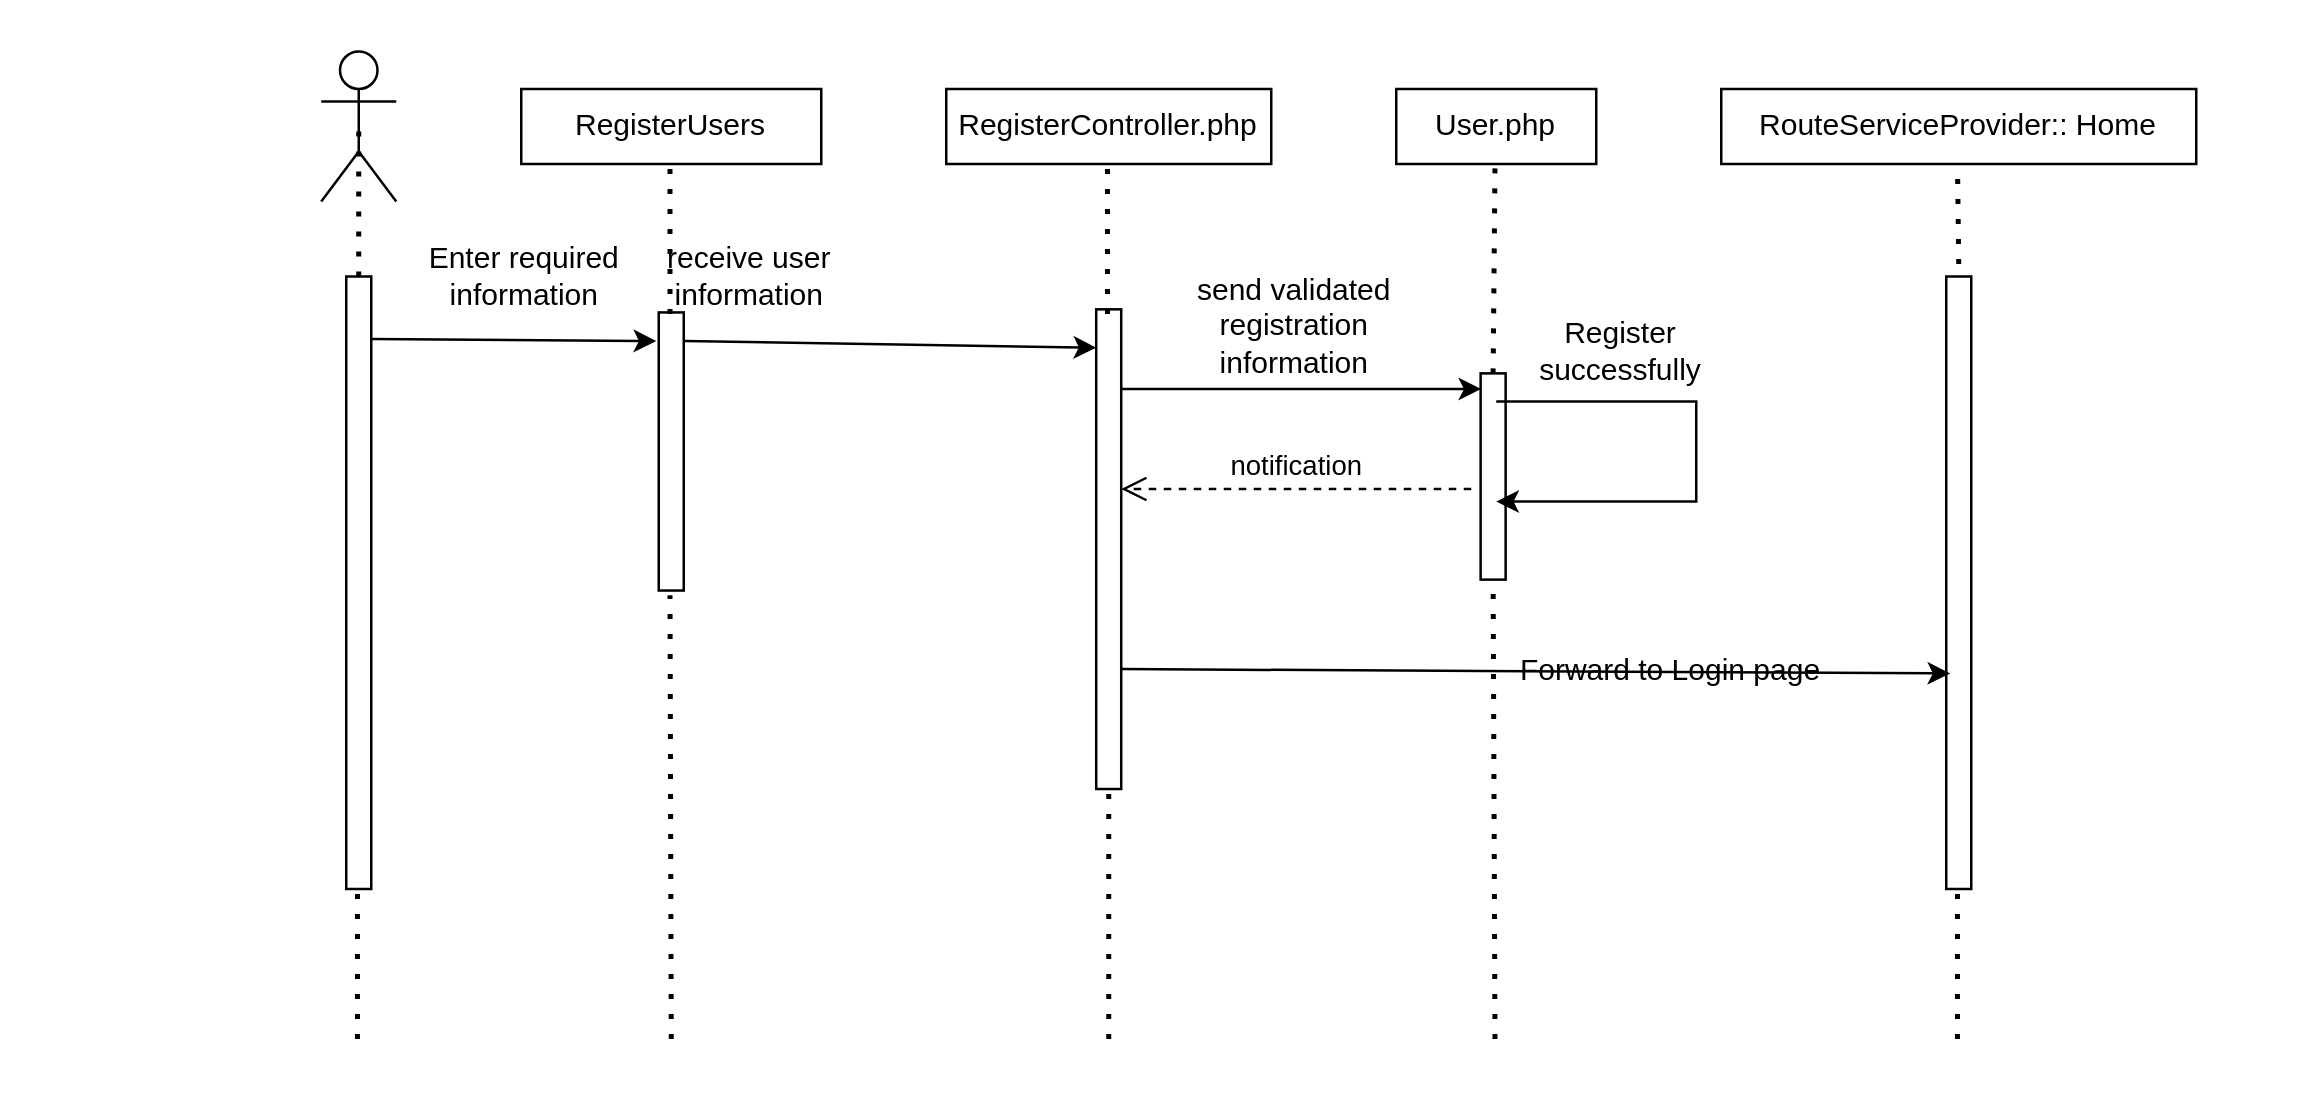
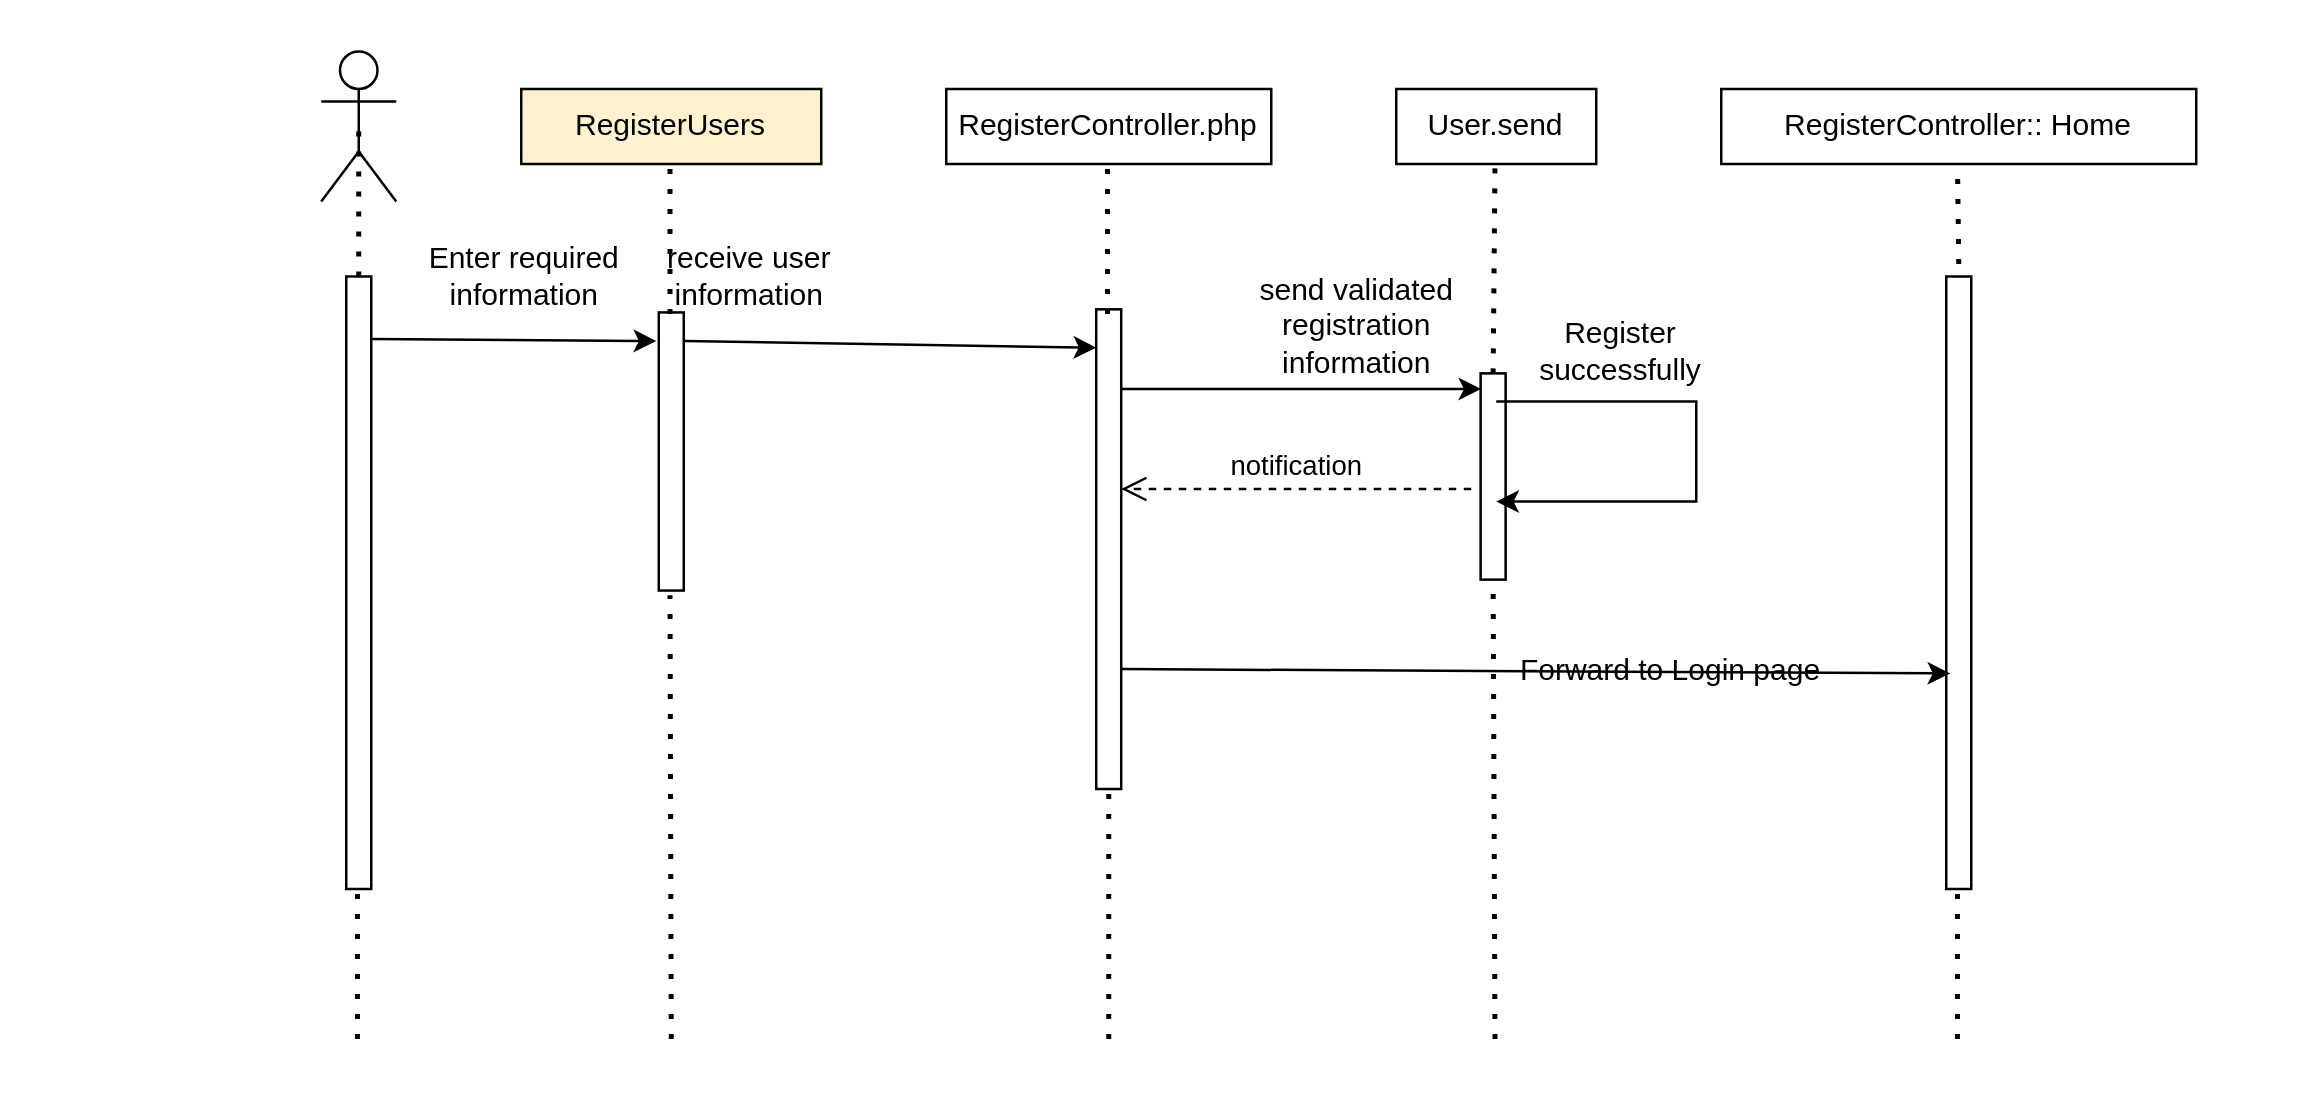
  <mxCell id="0" />
  <mxCell id="1" parent="0" />
  <mxCell id="2" value="" style="shape=umlActor;verticalLabelPosition=bottom;verticalAlign=top;html=1;outlineConnect=0;fillColor=#FFFFFF;" vertex="1" parent="1"><mxGeometry x="128" y="20" width="30" height="60" as="geometry" /></mxCell>
- <mxCell id="3" value="RegisterUsers" style="rounded=0;whiteSpace=wrap;html=1;fillColor=#FFFFFF;" vertex="1" parent="1"><mxGeometry x="208" y="35" width="120" height="30" as="geometry" /></mxCell>
+ <mxCell id="3" value="RegisterUsers" style="rounded=0;whiteSpace=wrap;html=1;fillColor=#fff2cc;" vertex="1" parent="1"><mxGeometry x="208" y="35" width="120" height="30" as="geometry" /></mxCell>
  <mxCell id="4" value="RegisterController.php" style="rounded=0;whiteSpace=wrap;html=1;fillColor=#FFFFFF;" vertex="1" parent="1"><mxGeometry x="378" y="35" width="130" height="30" as="geometry" /></mxCell>
- <mxCell id="5" value="User.php" style="rounded=0;whiteSpace=wrap;html=1;fillColor=#FFFFFF;" vertex="1" parent="1"><mxGeometry x="558" y="35" width="80" height="30" as="geometry" /></mxCell>
- <mxCell id="6" value="RouteServiceProvider:: Home" style="rounded=0;whiteSpace=wrap;html=1;fillColor=#FFFFFF;" vertex="1" parent="1"><mxGeometry x="688" y="35" width="190" height="30" as="geometry" /></mxCell>
+ <mxCell id="5" value="User.send" style="rounded=0;whiteSpace=wrap;html=1;fillColor=#FFFFFF;" vertex="1" parent="1"><mxGeometry x="558" y="35" width="80" height="30" as="geometry" /></mxCell>
+ <mxCell id="6" value="RegisterController:: Home" style="rounded=0;whiteSpace=wrap;html=1;fillColor=#FFFFFF;" vertex="1" parent="1"><mxGeometry x="688" y="35" width="190" height="30" as="geometry" /></mxCell>
  <mxCell id="7" value="" style="rounded=0;whiteSpace=wrap;html=1;fillColor=#FFFFFF;rotation=90;" vertex="1" parent="1"><mxGeometry x="20.5" y="227.5" width="245" height="10" as="geometry" /></mxCell>
  <mxCell id="8" value="" style="rounded=0;whiteSpace=wrap;html=1;fillColor=#FFFFFF;rotation=90;" vertex="1" parent="1"><mxGeometry x="212.37" y="175" width="111.25" height="10" as="geometry" /></mxCell>
  <mxCell id="9" value="" style="rounded=0;whiteSpace=wrap;html=1;fillColor=#FFFFFF;rotation=90;" vertex="1" parent="1"><mxGeometry x="347.05" y="214.07" width="191.88" height="10" as="geometry" /></mxCell>
  <mxCell id="10" value="" style="rounded=0;whiteSpace=wrap;html=1;fillColor=#FFFFFF;rotation=90;" vertex="1" parent="1"><mxGeometry x="555.5" y="185" width="82.5" height="10" as="geometry" /></mxCell>
  <mxCell id="11" value="" style="rounded=0;whiteSpace=wrap;html=1;fillColor=#FFFFFF;rotation=90;" vertex="1" parent="1"><mxGeometry x="660.5" y="227.5" width="245" height="10" as="geometry" /></mxCell>
  <mxCell id="12" value="" style="endArrow=classic;html=1;rounded=0;exitX=0.102;exitY=0;exitDx=0;exitDy=0;exitPerimeter=0;entryX=0.103;entryY=1.1;entryDx=0;entryDy=0;entryPerimeter=0;" edge="1" parent="1" source="7" target="8"><mxGeometry width="50" height="50" relative="1" as="geometry"><mxPoint x="508" y="245" as="sourcePoint" /><mxPoint x="558" y="195" as="targetPoint" /></mxGeometry></mxCell>
  <mxCell id="13" value="Enter required information" style="text;html=1;strokeColor=none;fillColor=none;align=center;verticalAlign=middle;whiteSpace=wrap;rounded=0;" vertex="1" parent="1"><mxGeometry x="168" y="95" width="82.5" height="30" as="geometry" /></mxCell>
  <mxCell id="14" value="receive user information" style="text;html=1;strokeColor=none;fillColor=none;align=center;verticalAlign=middle;whiteSpace=wrap;rounded=0;" vertex="1" parent="1"><mxGeometry x="258" y="95" width="82.5" height="30" as="geometry" /></mxCell>
  <mxCell id="15" value="" style="endArrow=classic;html=1;rounded=0;exitX=0.103;exitY=-0.02;exitDx=0;exitDy=0;exitPerimeter=0;entryX=0.08;entryY=0.999;entryDx=0;entryDy=0;entryPerimeter=0;" edge="1" parent="1" source="8" target="9"><mxGeometry width="50" height="50" relative="1" as="geometry"><mxPoint x="508" y="235" as="sourcePoint" /><mxPoint x="558" y="185" as="targetPoint" /></mxGeometry></mxCell>
  <mxCell id="16" value="" style="endArrow=classic;html=1;rounded=0;entryX=0.103;entryY=1.08;entryDx=0;entryDy=0;entryPerimeter=0;" edge="1" parent="1"><mxGeometry width="50" height="50" relative="1" as="geometry"><mxPoint x="448" y="155" as="sourcePoint" /><mxPoint x="592" y="155.005" as="targetPoint" /></mxGeometry></mxCell>
- <mxCell id="17" value="send validated registration information" style="text;html=1;strokeColor=none;fillColor=none;align=center;verticalAlign=middle;whiteSpace=wrap;rounded=0;" vertex="1" parent="1"><mxGeometry x="475.5" y="115" width="82.5" height="30" as="geometry" /></mxCell>
+ <mxCell id="17" value="send validated registration information" style="text;html=1;strokeColor=none;fillColor=none;align=center;verticalAlign=middle;whiteSpace=wrap;rounded=0;" vertex="1" parent="1"><mxGeometry x="500.5" y="115" width="82.5" height="30" as="geometry" /></mxCell>
  <mxCell id="18" value="" style="endArrow=none;dashed=1;html=1;dashPattern=1 3;strokeWidth=2;rounded=0;entryX=0.5;entryY=0.5;entryDx=0;entryDy=0;entryPerimeter=0;exitX=0;exitY=0.5;exitDx=0;exitDy=0;" edge="1" parent="1" source="7" target="2"><mxGeometry width="50" height="50" relative="1" as="geometry"><mxPoint x="78" y="145" as="sourcePoint" /><mxPoint x="128" y="95" as="targetPoint" /></mxGeometry></mxCell>
  <mxCell id="19" value="" style="endArrow=none;dashed=1;html=1;dashPattern=1 3;strokeWidth=2;rounded=0;entryX=0.5;entryY=0.5;entryDx=0;entryDy=0;entryPerimeter=0;exitX=0;exitY=0.5;exitDx=0;exitDy=0;" edge="1" parent="1"><mxGeometry width="50" height="50" relative="1" as="geometry"><mxPoint x="142.5" y="415" as="sourcePoint" /><mxPoint x="142.5" y="355" as="targetPoint" /></mxGeometry></mxCell>
  <mxCell id="20" value="" style="endArrow=none;dashed=1;html=1;dashPattern=1 3;strokeWidth=2;rounded=0;entryX=0.5;entryY=0.5;entryDx=0;entryDy=0;entryPerimeter=0;exitX=0;exitY=0.5;exitDx=0;exitDy=0;" edge="1" parent="1"><mxGeometry width="50" height="50" relative="1" as="geometry"><mxPoint x="267.5" y="125" as="sourcePoint" /><mxPoint x="267.5" y="65" as="targetPoint" /></mxGeometry></mxCell>
  <mxCell id="21" value="" style="endArrow=none;dashed=1;html=1;dashPattern=1 3;strokeWidth=2;rounded=0;entryX=0.5;entryY=0.5;entryDx=0;entryDy=0;entryPerimeter=0;" edge="1" parent="1"><mxGeometry width="50" height="50" relative="1" as="geometry"><mxPoint x="268" y="415" as="sourcePoint" /><mxPoint x="267.5" y="237.5" as="targetPoint" /></mxGeometry></mxCell>
  <mxCell id="22" value="" style="endArrow=none;dashed=1;html=1;dashPattern=1 3;strokeWidth=2;rounded=0;entryX=0.5;entryY=0.5;entryDx=0;entryDy=0;entryPerimeter=0;exitX=0;exitY=0.5;exitDx=0;exitDy=0;" edge="1" parent="1"><mxGeometry width="50" height="50" relative="1" as="geometry"><mxPoint x="442.49" y="125" as="sourcePoint" /><mxPoint x="442.49" y="65" as="targetPoint" /></mxGeometry></mxCell>
  <mxCell id="23" value="" style="endArrow=none;dashed=1;html=1;dashPattern=1 3;strokeWidth=2;rounded=0;" edge="1" parent="1"><mxGeometry width="50" height="50" relative="1" as="geometry"><mxPoint x="443" y="415" as="sourcePoint" /><mxPoint x="443" y="315" as="targetPoint" /></mxGeometry></mxCell>
  <mxCell id="24" value="" style="endArrow=none;dashed=1;html=1;dashPattern=1 3;strokeWidth=2;rounded=0;entryX=0.5;entryY=0.5;entryDx=0;entryDy=0;entryPerimeter=0;exitX=0;exitY=0.5;exitDx=0;exitDy=0;" edge="1" parent="1" source="10"><mxGeometry width="50" height="50" relative="1" as="geometry"><mxPoint x="598" y="105" as="sourcePoint" /><mxPoint x="597.5" y="65" as="targetPoint" /></mxGeometry></mxCell>
  <mxCell id="25" value="" style="endArrow=none;dashed=1;html=1;dashPattern=1 3;strokeWidth=2;rounded=0;entryX=1;entryY=0.5;entryDx=0;entryDy=0;exitX=0;exitY=0.5;exitDx=0;exitDy=0;" edge="1" parent="1" target="10"><mxGeometry width="50" height="50" relative="1" as="geometry"><mxPoint x="597.5" y="415" as="sourcePoint" /><mxPoint x="597.5" y="355" as="targetPoint" /></mxGeometry></mxCell>
  <mxCell id="26" value="" style="endArrow=none;dashed=1;html=1;dashPattern=1 3;strokeWidth=2;rounded=0;entryX=0.5;entryY=0.5;entryDx=0;entryDy=0;entryPerimeter=0;" edge="1" parent="1"><mxGeometry width="50" height="50" relative="1" as="geometry"><mxPoint x="783" y="105" as="sourcePoint" /><mxPoint x="782.5" y="65" as="targetPoint" /></mxGeometry></mxCell>
  <mxCell id="27" value="" style="endArrow=none;dashed=1;html=1;dashPattern=1 3;strokeWidth=2;rounded=0;entryX=0.5;entryY=0.5;entryDx=0;entryDy=0;entryPerimeter=0;exitX=0;exitY=0.5;exitDx=0;exitDy=0;" edge="1" parent="1"><mxGeometry width="50" height="50" relative="1" as="geometry"><mxPoint x="782.5" y="415" as="sourcePoint" /><mxPoint x="782.5" y="355" as="targetPoint" /></mxGeometry></mxCell>
  <mxCell id="28" value="notification" style="html=1;verticalAlign=bottom;endArrow=open;dashed=1;endSize=8;rounded=0;" edge="1" parent="1"><mxGeometry relative="1" as="geometry"><mxPoint x="588" y="195" as="sourcePoint" /><mxPoint x="448" y="195" as="targetPoint" /></mxGeometry></mxCell>
  <mxCell id="29" value="" style="endArrow=classic;html=1;rounded=0;" edge="1" parent="1"><mxGeometry width="50" height="50" relative="1" as="geometry"><mxPoint x="598" y="160" as="sourcePoint" /><mxPoint x="598" y="200" as="targetPoint" /><Array as="points"><mxPoint x="678" y="160" /><mxPoint x="678" y="200" /></Array></mxGeometry></mxCell>
  <mxCell id="30" value="Register successfully" style="text;html=1;strokeColor=none;fillColor=none;align=center;verticalAlign=middle;whiteSpace=wrap;rounded=0;" vertex="1" parent="1"><mxGeometry x="608" y="125" width="80" height="30" as="geometry" /></mxCell>
  <mxCell id="31" value="" style="endArrow=classic;html=1;rounded=0;exitX=0.75;exitY=0;exitDx=0;exitDy=0;entryX=0.648;entryY=0.84;entryDx=0;entryDy=0;entryPerimeter=0;" edge="1" parent="1" source="9" target="11"><mxGeometry width="50" height="50" relative="1" as="geometry"><mxPoint x="508" y="215" as="sourcePoint" /><mxPoint x="558" y="165" as="targetPoint" /></mxGeometry></mxCell>
  <mxCell id="32" value="Forward to Login page" style="text;html=1;strokeColor=none;fillColor=none;align=center;verticalAlign=middle;whiteSpace=wrap;rounded=0;" vertex="1" parent="1"><mxGeometry x="603" y="252.5" width="130" height="30" as="geometry" /></mxCell>
